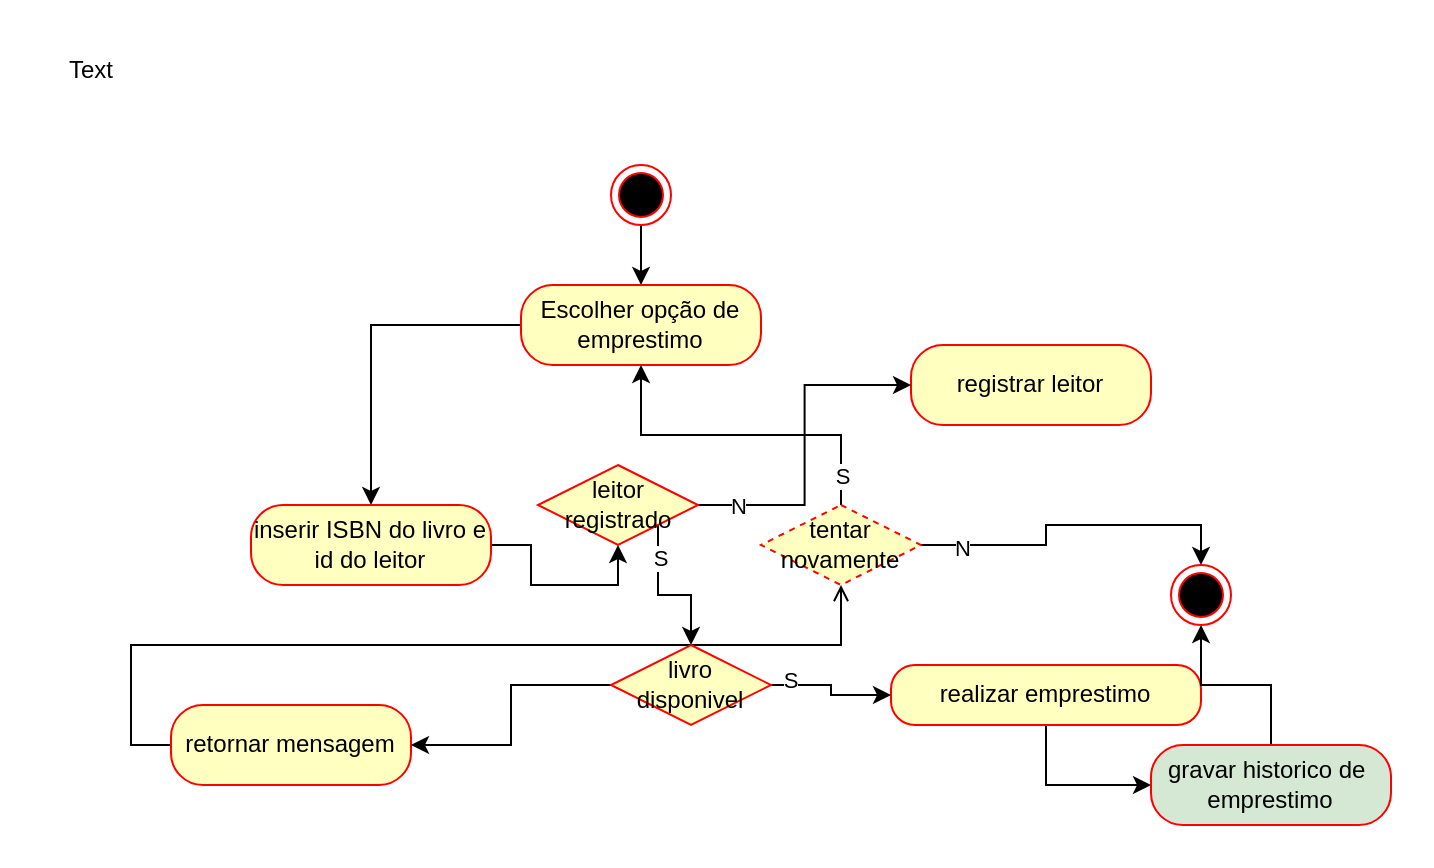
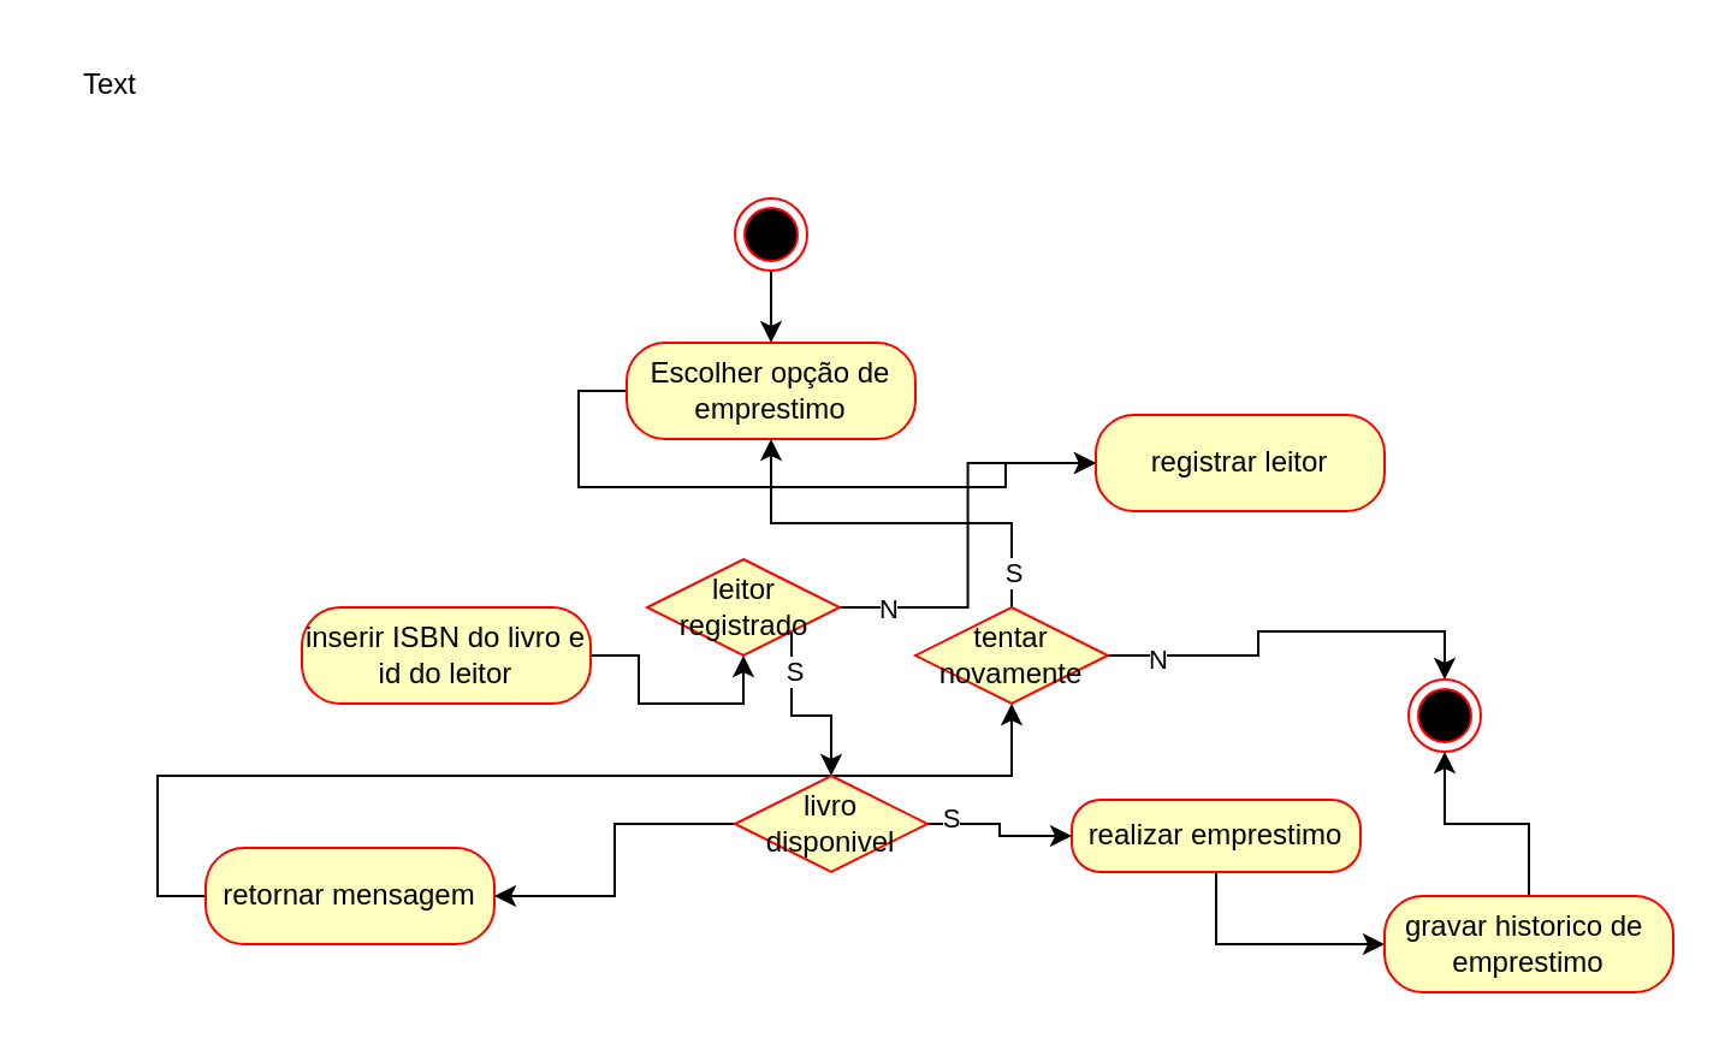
  <mxCell id="0" />
  <mxCell id="1" parent="0" />
  <mxCell id="2" value="Text" style="text;html=1;align=center;verticalAlign=middle;resizable=0;points=[];autosize=1;strokeColor=none;fillColor=none;" vertex="1" parent="1"><mxGeometry x="20" y="20" width="50" height="30" as="geometry" /></mxCell>
  <mxCell id="3" style="edgeStyle=orthogonalEdgeStyle;rounded=0;orthogonalLoop=1;jettySize=auto;html=1;exitX=0.5;exitY=1;exitDx=0;exitDy=0;entryX=0.5;entryY=0;entryDx=0;entryDy=0;" edge="1" parent="1" source="4" target="6"><mxGeometry relative="1" as="geometry" /></mxCell>
  <mxCell id="4" value="" style="ellipse;html=1;shape=endState;fillColor=#000000;strokeColor=#ff0000;" vertex="1" parent="1"><mxGeometry x="305" y="82" width="30" height="30" as="geometry" /></mxCell>
- <mxCell id="5" style="edgeStyle=orthogonalEdgeStyle;rounded=0;orthogonalLoop=1;jettySize=auto;html=1;exitX=0;exitY=0.5;exitDx=0;exitDy=0;entryX=0.5;entryY=0;entryDx=0;entryDy=0;" edge="1" parent="1" source="6" target="8"><mxGeometry relative="1" as="geometry" /></mxCell>
+ <mxCell id="5" style="edgeStyle=orthogonalEdgeStyle;rounded=0;orthogonalLoop=1;jettySize=auto;html=1;exitX=0;exitY=0.5;exitDx=0;exitDy=0;" edge="1" parent="1" source="6" target="15"><mxGeometry relative="1" as="geometry" /></mxCell>
  <mxCell id="6" value="Escolher opção de emprestimo" style="rounded=1;whiteSpace=wrap;html=1;arcSize=40;fontColor=#000000;fillColor=#ffffc0;strokeColor=#ff0000;" vertex="1" parent="1"><mxGeometry x="260" y="142" width="120" height="40" as="geometry" /></mxCell>
  <mxCell id="7" style="edgeStyle=orthogonalEdgeStyle;rounded=0;orthogonalLoop=1;jettySize=auto;html=1;exitX=1;exitY=0.5;exitDx=0;exitDy=0;entryX=0.5;entryY=1;entryDx=0;entryDy=0;" edge="1" parent="1" source="8" target="25"><mxGeometry relative="1" as="geometry" /></mxCell>
  <mxCell id="8" value="inserir ISBN do livro e&lt;br&gt;id do leitor" style="rounded=1;whiteSpace=wrap;html=1;arcSize=40;fontColor=#000000;fillColor=#ffffc0;strokeColor=#ff0000;" vertex="1" parent="1"><mxGeometry x="125" y="252" width="120" height="40" as="geometry" /></mxCell>
- <mxCell id="9" style="edgeStyle=orthogonalEdgeStyle;rounded=0;orthogonalLoop=1;jettySize=auto;html=1;exitX=0;exitY=0.5;exitDx=0;exitDy=0;entryX=0.5;entryY=1;entryDx=0;entryDy=0;endArrow=open;" edge="1" parent="1" source="10" target="20"><mxGeometry relative="1" as="geometry" /></mxCell>
+ <mxCell id="9" style="edgeStyle=orthogonalEdgeStyle;rounded=0;orthogonalLoop=1;jettySize=auto;html=1;exitX=0;exitY=0.5;exitDx=0;exitDy=0;entryX=0.5;entryY=1;entryDx=0;entryDy=0;" edge="1" parent="1" source="10" target="20"><mxGeometry relative="1" as="geometry" /></mxCell>
  <mxCell id="10" value="retornar mensagem" style="rounded=1;whiteSpace=wrap;html=1;arcSize=40;fontColor=#000000;fillColor=#ffffc0;strokeColor=#ff0000;" vertex="1" parent="1"><mxGeometry x="85" y="352" width="120" height="40" as="geometry" /></mxCell>
  <mxCell id="11" style="edgeStyle=orthogonalEdgeStyle;rounded=0;orthogonalLoop=1;jettySize=auto;html=1;exitX=0.5;exitY=1;exitDx=0;exitDy=0;entryX=0;entryY=0.5;entryDx=0;entryDy=0;" edge="1" parent="1" source="12" target="14"><mxGeometry relative="1" as="geometry" /></mxCell>
- <mxCell id="12" value="realizar emprestimo" style="rounded=1;whiteSpace=wrap;html=1;arcSize=40;fontColor=#000000;fillColor=#ffffc0;strokeColor=#ff0000;" vertex="1" parent="1"><mxGeometry x="445" y="332" width="155" height="30" as="geometry" /></mxCell>
+ <mxCell id="12" value="realizar emprestimo" style="rounded=1;whiteSpace=wrap;html=1;arcSize=40;fontColor=#000000;fillColor=#ffffc0;strokeColor=#ff0000;" vertex="1" parent="1"><mxGeometry x="445" y="332" width="120" height="30" as="geometry" /></mxCell>
  <mxCell id="13" style="edgeStyle=orthogonalEdgeStyle;rounded=0;orthogonalLoop=1;jettySize=auto;html=1;exitX=0.5;exitY=0;exitDx=0;exitDy=0;entryX=0.5;entryY=1;entryDx=0;entryDy=0;" edge="1" parent="1" source="14" target="30"><mxGeometry relative="1" as="geometry" /></mxCell>
- <mxCell id="14" value="gravar historico de&amp;nbsp;&lt;br&gt;emprestimo" style="rounded=1;whiteSpace=wrap;html=1;arcSize=40;fontColor=#000000;fillColor=#d5e8d4;strokeColor=#ff0000;" vertex="1" parent="1"><mxGeometry x="575" y="372" width="120" height="40" as="geometry" /></mxCell>
+ <mxCell id="14" value="gravar historico de&amp;nbsp;&lt;br&gt;emprestimo" style="rounded=1;whiteSpace=wrap;html=1;arcSize=40;fontColor=#000000;fillColor=#ffffc0;strokeColor=#ff0000;" vertex="1" parent="1"><mxGeometry x="575" y="372" width="120" height="40" as="geometry" /></mxCell>
  <mxCell id="15" value="registrar leitor" style="rounded=1;whiteSpace=wrap;html=1;arcSize=40;fontColor=#000000;fillColor=#ffffc0;strokeColor=#ff0000;" vertex="1" parent="1"><mxGeometry x="455" y="172" width="120" height="40" as="geometry" /></mxCell>
  <mxCell id="16" style="edgeStyle=orthogonalEdgeStyle;rounded=0;orthogonalLoop=1;jettySize=auto;html=1;exitX=0.5;exitY=0;exitDx=0;exitDy=0;entryX=0.5;entryY=1;entryDx=0;entryDy=0;" edge="1" parent="1" source="20" target="6"><mxGeometry relative="1" as="geometry" /></mxCell>
  <mxCell id="17" value="S" style="edgeLabel;html=1;align=center;verticalAlign=middle;resizable=0;points=[];" vertex="1" connectable="0" parent="16"><mxGeometry x="-0.824" relative="1" as="geometry"><mxPoint as="offset" /></mxGeometry></mxCell>
  <mxCell id="18" style="edgeStyle=orthogonalEdgeStyle;rounded=0;orthogonalLoop=1;jettySize=auto;html=1;exitX=1;exitY=0.5;exitDx=0;exitDy=0;entryX=0.5;entryY=0;entryDx=0;entryDy=0;" edge="1" parent="1" source="20" target="30"><mxGeometry relative="1" as="geometry" /></mxCell>
  <mxCell id="19" value="N" style="edgeLabel;html=1;align=center;verticalAlign=middle;resizable=0;points=[];" vertex="1" connectable="0" parent="18"><mxGeometry x="-0.765" y="-1" relative="1" as="geometry"><mxPoint as="offset" /></mxGeometry></mxCell>
- <mxCell id="20" value="tentar novamente" style="rhombus;whiteSpace=wrap;html=1;fontColor=#000000;fillColor=#ffffc0;strokeColor=#ff0000;dashed=1;" vertex="1" parent="1"><mxGeometry x="380" y="252" width="80" height="40" as="geometry" /></mxCell>
+ <mxCell id="20" value="tentar novamente" style="rhombus;whiteSpace=wrap;html=1;fontColor=#000000;fillColor=#ffffc0;strokeColor=#ff0000;" vertex="1" parent="1"><mxGeometry x="380" y="252" width="80" height="40" as="geometry" /></mxCell>
  <mxCell id="21" style="edgeStyle=orthogonalEdgeStyle;rounded=0;orthogonalLoop=1;jettySize=auto;html=1;exitX=1;exitY=1;exitDx=0;exitDy=0;entryX=0.5;entryY=0;entryDx=0;entryDy=0;" edge="1" parent="1" source="25" target="29"><mxGeometry relative="1" as="geometry" /></mxCell>
  <mxCell id="22" value="S" style="edgeLabel;html=1;align=center;verticalAlign=middle;resizable=0;points=[];" vertex="1" connectable="0" parent="21"><mxGeometry x="-0.582" y="1" relative="1" as="geometry"><mxPoint as="offset" /></mxGeometry></mxCell>
  <mxCell id="23" style="edgeStyle=orthogonalEdgeStyle;rounded=0;orthogonalLoop=1;jettySize=auto;html=1;exitX=1;exitY=0.5;exitDx=0;exitDy=0;entryX=0;entryY=0.5;entryDx=0;entryDy=0;" edge="1" parent="1" source="25" target="15"><mxGeometry relative="1" as="geometry" /></mxCell>
  <mxCell id="24" value="N" style="edgeLabel;html=1;align=center;verticalAlign=middle;resizable=0;points=[];" vertex="1" connectable="0" parent="23"><mxGeometry x="-0.766" y="-3" relative="1" as="geometry"><mxPoint x="1" y="-3" as="offset" /></mxGeometry></mxCell>
  <mxCell id="25" value="leitor registrado" style="rhombus;whiteSpace=wrap;html=1;fontColor=#000000;fillColor=#ffffc0;strokeColor=#ff0000;" vertex="1" parent="1"><mxGeometry x="268.5" y="232" width="80" height="40" as="geometry" /></mxCell>
  <mxCell id="26" style="edgeStyle=orthogonalEdgeStyle;rounded=0;orthogonalLoop=1;jettySize=auto;html=1;exitX=1;exitY=0.5;exitDx=0;exitDy=0;entryX=0;entryY=0.5;entryDx=0;entryDy=0;" edge="1" parent="1" source="29" target="12"><mxGeometry relative="1" as="geometry" /></mxCell>
  <mxCell id="27" value="S" style="edgeLabel;html=1;align=center;verticalAlign=middle;resizable=0;points=[];" vertex="1" connectable="0" parent="26"><mxGeometry x="-0.723" y="3" relative="1" as="geometry"><mxPoint as="offset" /></mxGeometry></mxCell>
  <mxCell id="28" style="edgeStyle=orthogonalEdgeStyle;rounded=0;orthogonalLoop=1;jettySize=auto;html=1;exitX=0;exitY=0.5;exitDx=0;exitDy=0;" edge="1" parent="1" source="29" target="10"><mxGeometry relative="1" as="geometry" /></mxCell>
  <mxCell id="29" value="livro disponivel" style="rhombus;whiteSpace=wrap;html=1;fontColor=#000000;fillColor=#ffffc0;strokeColor=#ff0000;" vertex="1" parent="1"><mxGeometry x="305" y="322" width="80" height="40" as="geometry" /></mxCell>
  <mxCell id="30" value="" style="ellipse;html=1;shape=endState;fillColor=#000000;strokeColor=#ff0000;" vertex="1" parent="1"><mxGeometry x="585" y="282" width="30" height="30" as="geometry" /></mxCell>
